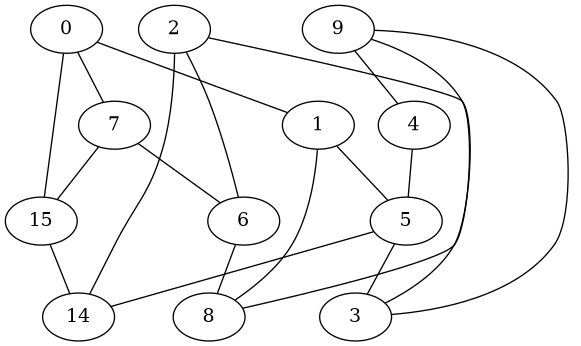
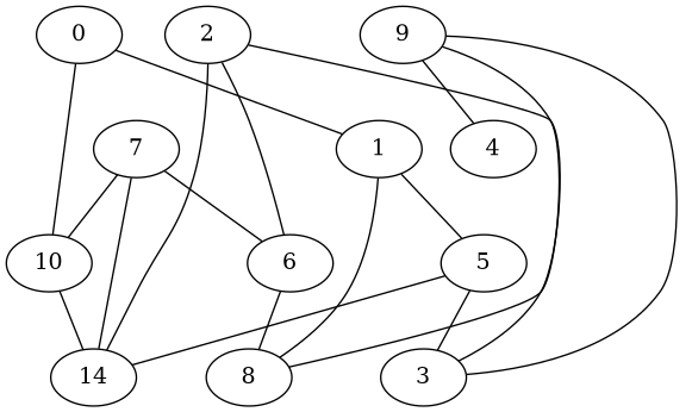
  strict graph {
    node [weight=0]
    edge [weight=0]
    7
    6
-   10 [label=15]
+   10
    8
    n5 [label=14]
    1
    5
    3
    2
    9
    4
    0
    7 -- 6
    7 -- 10
    6 -- 8
    10 -- n5
    1 -- 8
    1 -- 5
    5 -- n5
    5 -- 3
    2 -- 6
    2 -- n5
    2 -- 3
    9 -- 8
    9 -- 3
    9 -- 4
-   4 -- 5
-   0 -- 7
+   n5 -- 7
    0 -- 10
    0 -- 1
  }
